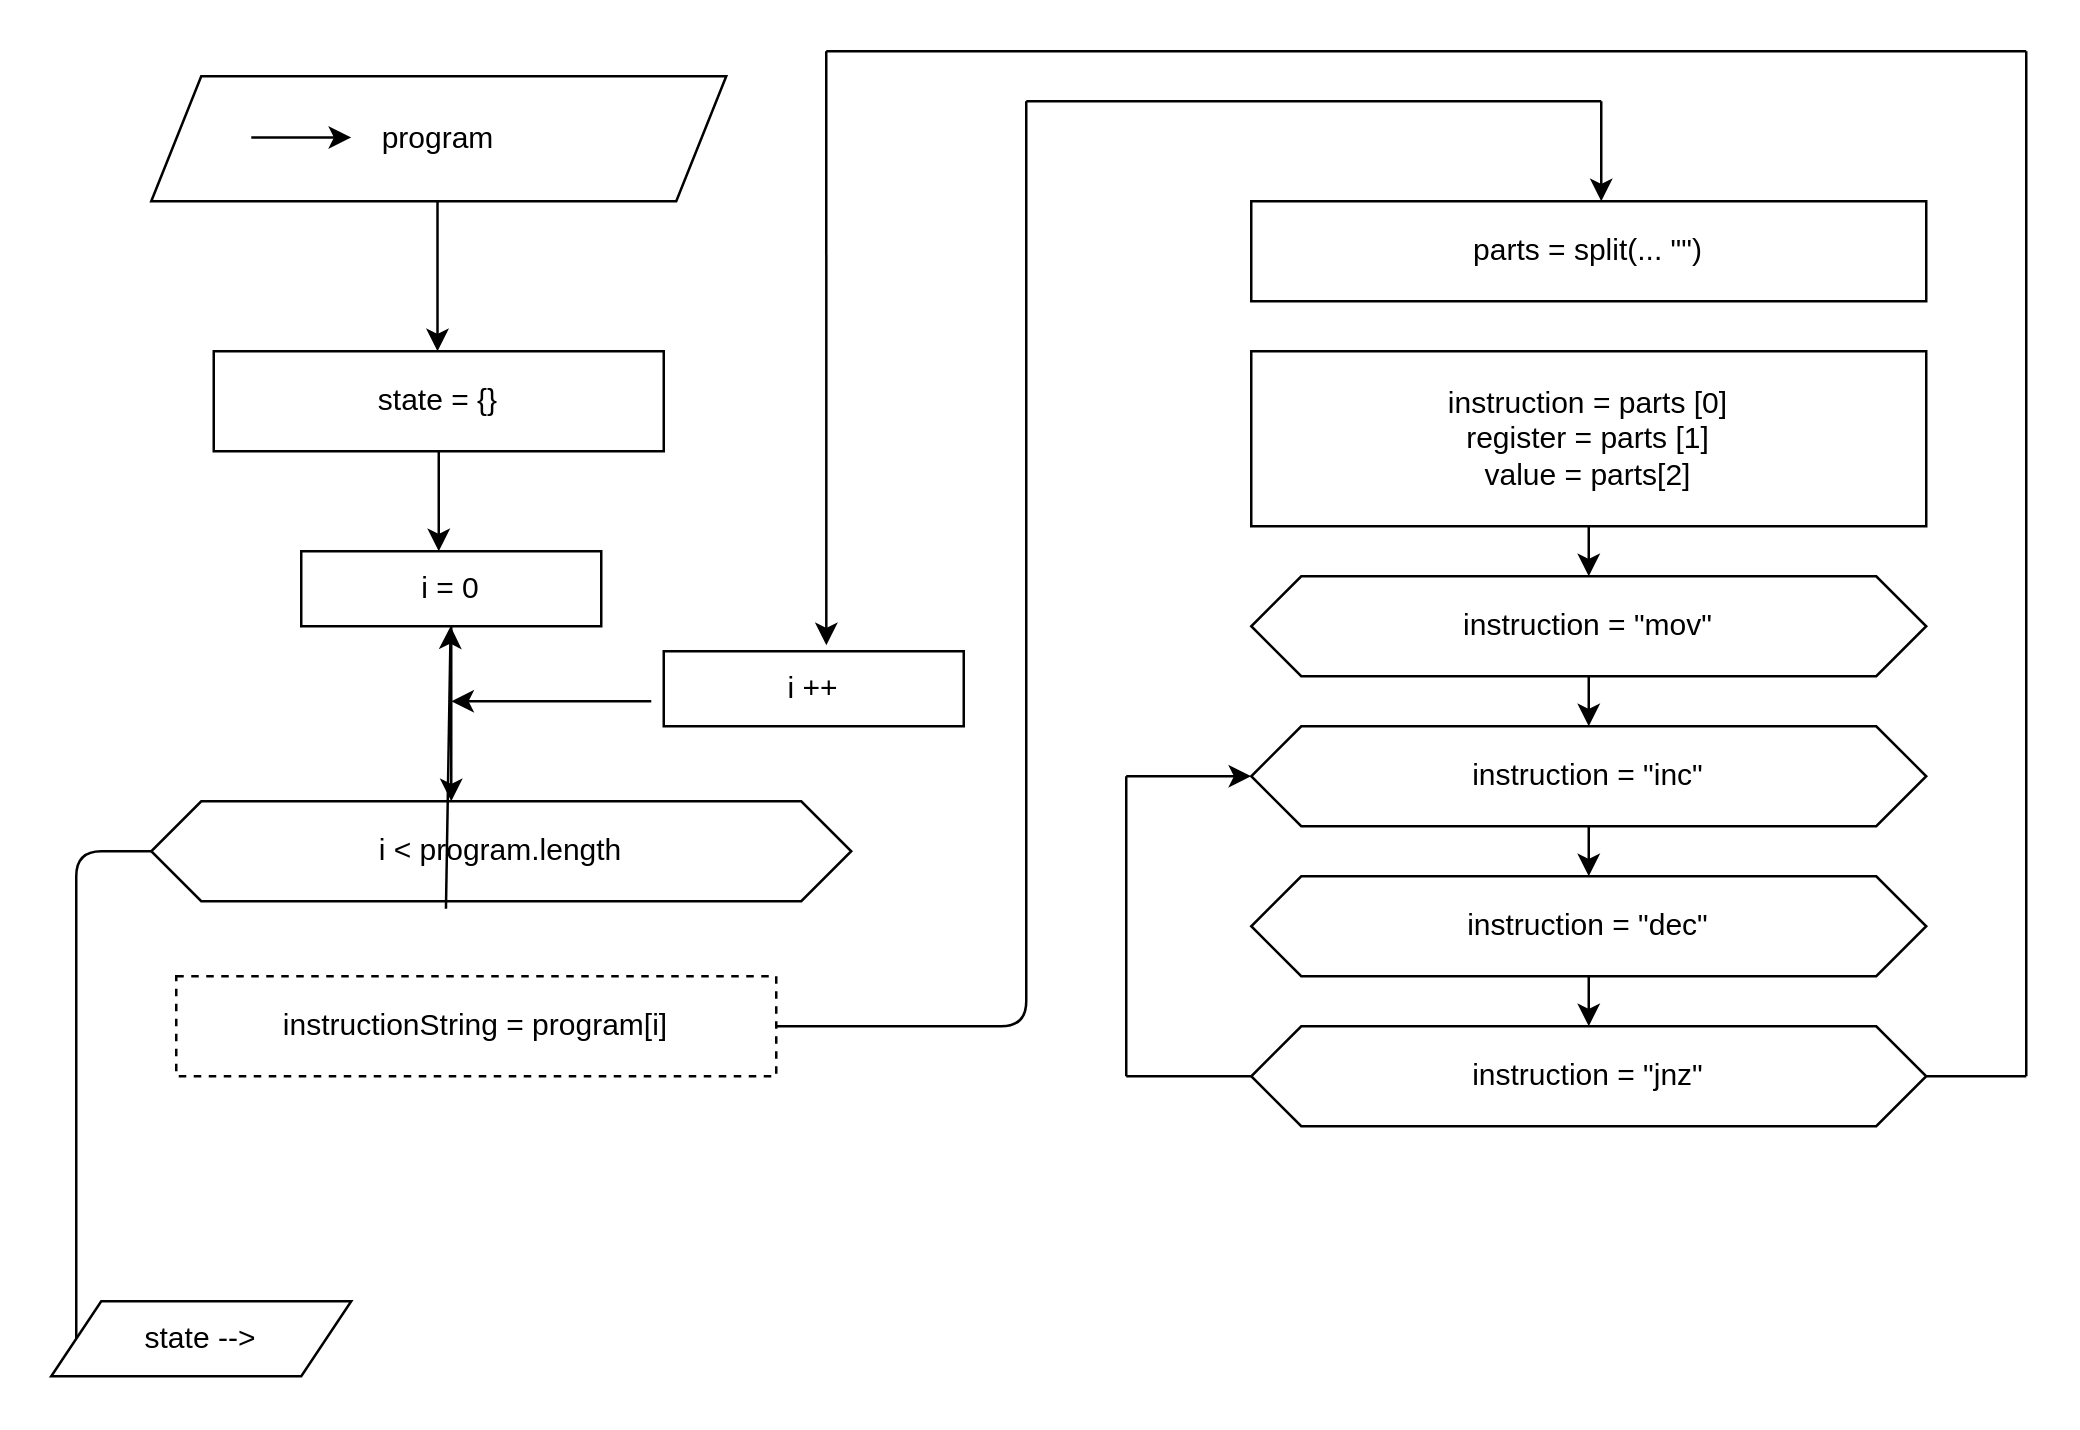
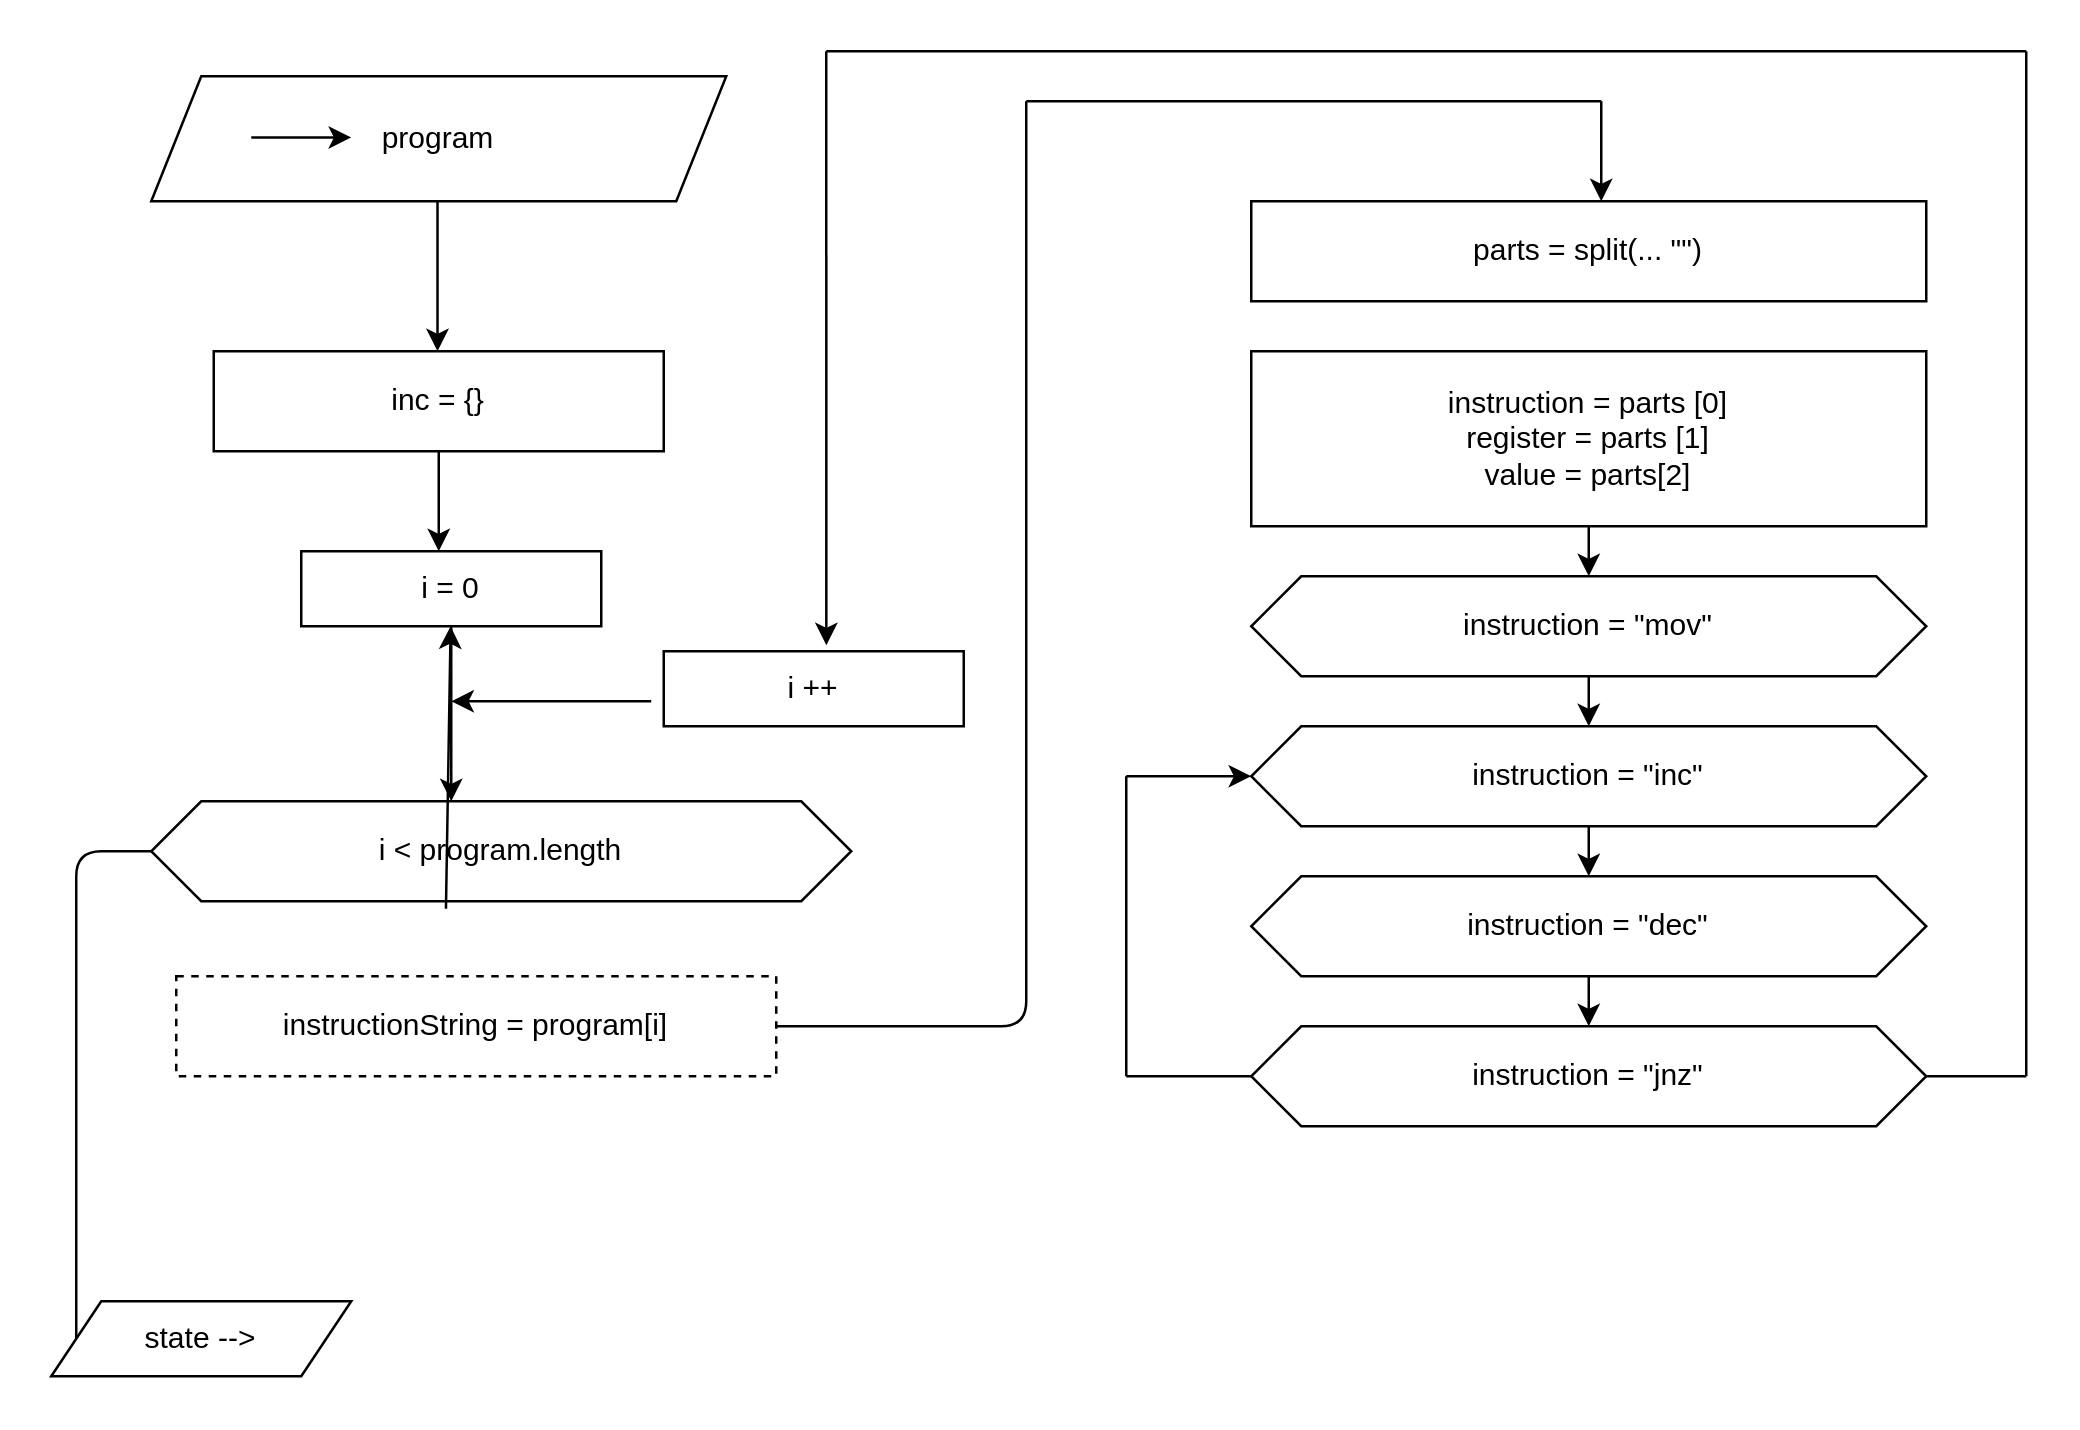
  <mxCell id="0" />
  <mxCell id="1" parent="0" />
  <mxCell id="2" value="&lt;div&gt;&lt;br&gt;&lt;/div&gt;&lt;div&gt;program&lt;/div&gt;&lt;div&gt;&lt;br&gt;&lt;/div&gt;" style="shape=parallelogram;perimeter=parallelogramPerimeter;whiteSpace=wrap;html=1;fixedSize=1;" vertex="1" parent="1"><mxGeometry x="60" y="30" width="230" height="50" as="geometry" /></mxCell>
  <mxCell id="3" value="" style="endArrow=classic;html=1;" edge="1" parent="1"><mxGeometry width="50" height="50" relative="1" as="geometry"><mxPoint x="100" y="54.5" as="sourcePoint" /><mxPoint x="140" y="54.5" as="targetPoint" /></mxGeometry></mxCell>
  <mxCell id="4" value="" style="endArrow=classic;html=1;" edge="1" parent="1"><mxGeometry width="50" height="50" relative="1" as="geometry"><mxPoint x="174.5" y="80" as="sourcePoint" /><mxPoint x="174.5" y="140" as="targetPoint" /><Array as="points"><mxPoint x="174.5" y="110" /></Array></mxGeometry></mxCell>
- <mxCell id="5" value="state = {}" style="rounded=0;whiteSpace=wrap;html=1;" vertex="1" parent="1"><mxGeometry x="85" y="140" width="180" height="40" as="geometry" /></mxCell>
+ <mxCell id="5" value="inc = {}" style="rounded=0;whiteSpace=wrap;html=1;" vertex="1" parent="1"><mxGeometry x="85" y="140" width="180" height="40" as="geometry" /></mxCell>
  <mxCell id="6" value="i = 0" style="rounded=0;whiteSpace=wrap;html=1;" vertex="1" parent="1"><mxGeometry x="120" y="220" width="120" height="30" as="geometry" /></mxCell>
  <mxCell id="7" value="" style="endArrow=classic;html=1;exitX=0.5;exitY=1;exitDx=0;exitDy=0;" edge="1" parent="1" source="5"><mxGeometry width="50" height="50" relative="1" as="geometry"><mxPoint x="175" y="200" as="sourcePoint" /><mxPoint x="175" y="220" as="targetPoint" /></mxGeometry></mxCell>
  <mxCell id="8" value="i ++" style="rounded=0;whiteSpace=wrap;html=1;" vertex="1" parent="1"><mxGeometry x="265" y="260" width="120" height="30" as="geometry" /></mxCell>
  <mxCell id="9" value="" style="endArrow=classic;html=1;exitX=0.5;exitY=1;exitDx=0;exitDy=0;" edge="1" parent="1" source="6"><mxGeometry width="50" height="50" relative="1" as="geometry"><mxPoint x="150" y="350" as="sourcePoint" /><mxPoint x="180" y="320" as="targetPoint" /></mxGeometry></mxCell>
  <mxCell id="10" value="i &amp;lt; program.length" style="shape=hexagon;perimeter=hexagonPerimeter2;whiteSpace=wrap;html=1;fixedSize=1;" vertex="1" parent="1"><mxGeometry x="60" y="320" width="280" height="40" as="geometry" /></mxCell>
  <mxCell id="11" value="instructionString = program[i]" style="rounded=0;whiteSpace=wrap;html=1;dashed=1;" vertex="1" parent="1"><mxGeometry x="70" y="390" width="240" height="40" as="geometry" /></mxCell>
  <mxCell id="12" value="" style="endArrow=classic;html=1;exitX=0.421;exitY=1.075;exitDx=0;exitDy=0;exitPerimeter=0;" edge="1" parent="1" source="10" target="6"><mxGeometry width="50" height="50" relative="1" as="geometry"><mxPoint x="410" y="310" as="sourcePoint" /><mxPoint x="460" y="260" as="targetPoint" /></mxGeometry></mxCell>
  <mxCell id="13" value="" style="endArrow=none;html=1;exitX=1;exitY=0.5;exitDx=0;exitDy=0;" edge="1" parent="1" source="11"><mxGeometry width="50" height="50" relative="1" as="geometry"><mxPoint x="430" y="310" as="sourcePoint" /><mxPoint x="410" y="40" as="targetPoint" /><Array as="points"><mxPoint x="410" y="410" /></Array></mxGeometry></mxCell>
  <mxCell id="14" value="" style="endArrow=none;html=1;" edge="1" parent="1"><mxGeometry width="50" height="50" relative="1" as="geometry"><mxPoint x="410" y="40" as="sourcePoint" /><mxPoint x="640" y="40" as="targetPoint" /></mxGeometry></mxCell>
  <mxCell id="15" value="" style="endArrow=none;html=1;entryX=0;entryY=0.5;entryDx=0;entryDy=0;" edge="1" parent="1" target="10"><mxGeometry width="50" height="50" relative="1" as="geometry"><mxPoint x="30" y="540" as="sourcePoint" /><mxPoint x="320" y="260" as="targetPoint" /><Array as="points"><mxPoint x="30" y="340" /></Array></mxGeometry></mxCell>
  <mxCell id="16" value="&lt;div&gt;state --&amp;gt;&lt;/div&gt;" style="shape=parallelogram;perimeter=parallelogramPerimeter;whiteSpace=wrap;html=1;fixedSize=1;" vertex="1" parent="1"><mxGeometry x="20" y="520" width="120" height="30" as="geometry" /></mxCell>
  <mxCell id="17" value="" style="endArrow=classic;html=1;" edge="1" parent="1"><mxGeometry width="50" height="50" relative="1" as="geometry"><mxPoint x="640" y="40" as="sourcePoint" /><mxPoint x="640" y="80" as="targetPoint" /></mxGeometry></mxCell>
  <mxCell id="18" value="parts = split(... &quot;&quot;)" style="rounded=0;whiteSpace=wrap;html=1;" vertex="1" parent="1"><mxGeometry x="500" y="80" width="270" height="40" as="geometry" /></mxCell>
  <mxCell id="19" value="&lt;div&gt;instruction = parts [0]&lt;/div&gt;&lt;div&gt;register = parts [1]&lt;/div&gt;&lt;div&gt;value = parts[2]&lt;br&gt;&lt;/div&gt;" style="rounded=0;whiteSpace=wrap;html=1;" vertex="1" parent="1"><mxGeometry x="500" y="140" width="270" height="70" as="geometry" /></mxCell>
  <mxCell id="20" value="instruction = &quot;mov&quot;" style="shape=hexagon;perimeter=hexagonPerimeter2;whiteSpace=wrap;html=1;fixedSize=1;" vertex="1" parent="1"><mxGeometry x="500" y="230" width="270" height="40" as="geometry" /></mxCell>
  <mxCell id="21" value="instruction = &quot;jnz&quot;" style="shape=hexagon;perimeter=hexagonPerimeter2;whiteSpace=wrap;html=1;fixedSize=1;" vertex="1" parent="1"><mxGeometry x="500" y="410" width="270" height="40" as="geometry" /></mxCell>
  <mxCell id="22" value="instruction = &quot;dec&quot;" style="shape=hexagon;perimeter=hexagonPerimeter2;whiteSpace=wrap;html=1;fixedSize=1;" vertex="1" parent="1"><mxGeometry x="500" y="350" width="270" height="40" as="geometry" /></mxCell>
  <mxCell id="23" value="instruction = &quot;inc&quot;" style="shape=hexagon;perimeter=hexagonPerimeter2;whiteSpace=wrap;html=1;fixedSize=1;" vertex="1" parent="1"><mxGeometry x="500" y="290" width="270" height="40" as="geometry" /></mxCell>
  <mxCell id="24" value="" style="endArrow=none;html=1;exitX=0;exitY=0.5;exitDx=0;exitDy=0;" edge="1" parent="1" source="21"><mxGeometry width="50" height="50" relative="1" as="geometry"><mxPoint x="560" y="350" as="sourcePoint" /><mxPoint x="450" y="430" as="targetPoint" /></mxGeometry></mxCell>
  <mxCell id="25" value="" style="endArrow=classic;html=1;entryX=0;entryY=0.5;entryDx=0;entryDy=0;" edge="1" parent="1" target="23"><mxGeometry width="50" height="50" relative="1" as="geometry"><mxPoint x="450" y="310" as="sourcePoint" /><mxPoint x="450" y="310" as="targetPoint" /></mxGeometry></mxCell>
  <mxCell id="26" value="" style="endArrow=classic;html=1;exitX=0.5;exitY=1;exitDx=0;exitDy=0;entryX=0.5;entryY=0;entryDx=0;entryDy=0;" edge="1" parent="1" source="19" target="20"><mxGeometry width="50" height="50" relative="1" as="geometry"><mxPoint x="390" y="310" as="sourcePoint" /><mxPoint x="440" y="260" as="targetPoint" /></mxGeometry></mxCell>
  <mxCell id="27" value="" style="endArrow=classic;html=1;exitX=0.5;exitY=1;exitDx=0;exitDy=0;entryX=0.5;entryY=0;entryDx=0;entryDy=0;" edge="1" parent="1" source="20" target="23"><mxGeometry width="50" height="50" relative="1" as="geometry"><mxPoint x="390" y="310" as="sourcePoint" /><mxPoint x="440" y="260" as="targetPoint" /></mxGeometry></mxCell>
  <mxCell id="28" value="" style="endArrow=classic;html=1;exitX=0.5;exitY=1;exitDx=0;exitDy=0;entryX=0.5;entryY=0;entryDx=0;entryDy=0;" edge="1" parent="1" source="23" target="22"><mxGeometry width="50" height="50" relative="1" as="geometry"><mxPoint x="390" y="310" as="sourcePoint" /><mxPoint x="440" y="260" as="targetPoint" /></mxGeometry></mxCell>
  <mxCell id="29" value="" style="endArrow=classic;html=1;exitX=0.5;exitY=1;exitDx=0;exitDy=0;entryX=0.5;entryY=0;entryDx=0;entryDy=0;" edge="1" parent="1" source="22" target="21"><mxGeometry width="50" height="50" relative="1" as="geometry"><mxPoint x="390" y="310" as="sourcePoint" /><mxPoint x="440" y="260" as="targetPoint" /></mxGeometry></mxCell>
  <mxCell id="30" value="" style="endArrow=none;html=1;" edge="1" parent="1"><mxGeometry width="50" height="50" relative="1" as="geometry"><mxPoint x="450" y="430" as="sourcePoint" /><mxPoint x="450" y="310" as="targetPoint" /></mxGeometry></mxCell>
  <mxCell id="31" value="" style="endArrow=none;html=1;" edge="1" parent="1"><mxGeometry width="50" height="50" relative="1" as="geometry"><mxPoint x="810" y="430" as="sourcePoint" /><mxPoint x="810" y="20" as="targetPoint" /></mxGeometry></mxCell>
  <mxCell id="32" value="" style="endArrow=none;html=1;" edge="1" parent="1"><mxGeometry width="50" height="50" relative="1" as="geometry"><mxPoint x="330" y="20" as="sourcePoint" /><mxPoint x="810" y="20" as="targetPoint" /></mxGeometry></mxCell>
  <mxCell id="33" value="" style="endArrow=none;html=1;exitX=1;exitY=0.5;exitDx=0;exitDy=0;" edge="1" parent="1" source="21"><mxGeometry width="50" height="50" relative="1" as="geometry"><mxPoint x="390" y="310" as="sourcePoint" /><mxPoint x="810" y="430" as="targetPoint" /></mxGeometry></mxCell>
  <mxCell id="34" value="" style="endArrow=classic;html=1;entryX=0.542;entryY=-0.08;entryDx=0;entryDy=0;entryPerimeter=0;" edge="1" parent="1" target="8"><mxGeometry width="50" height="50" relative="1" as="geometry"><mxPoint x="330" y="20" as="sourcePoint" /><mxPoint x="330" y="240" as="targetPoint" /></mxGeometry></mxCell>
  <mxCell id="35" value="" style="endArrow=classic;html=1;" edge="1" parent="1"><mxGeometry width="50" height="50" relative="1" as="geometry"><mxPoint x="260" y="280" as="sourcePoint" /><mxPoint x="180" y="280" as="targetPoint" /></mxGeometry></mxCell>
